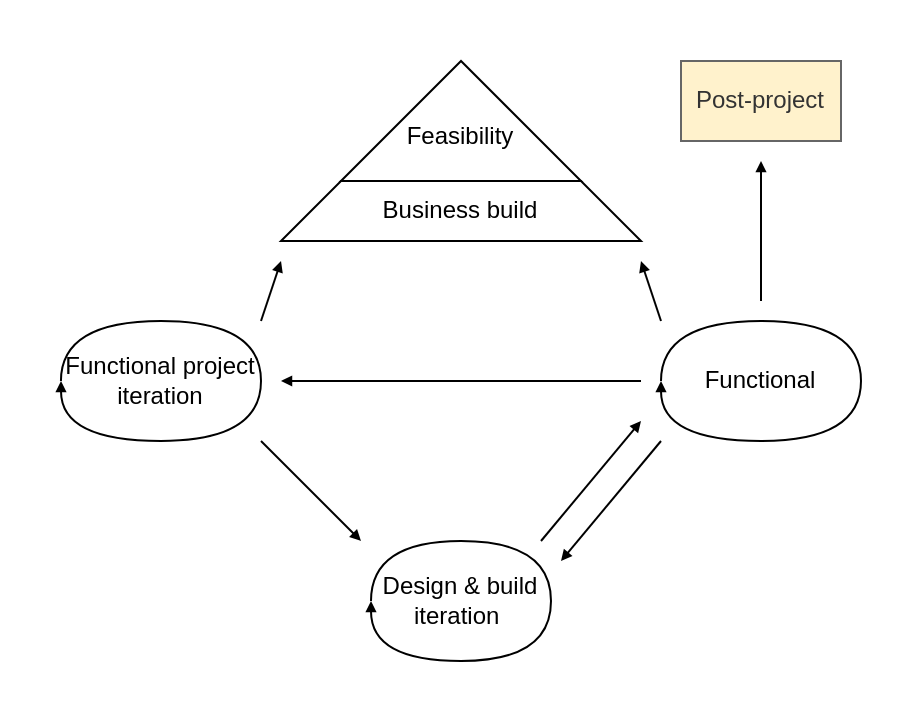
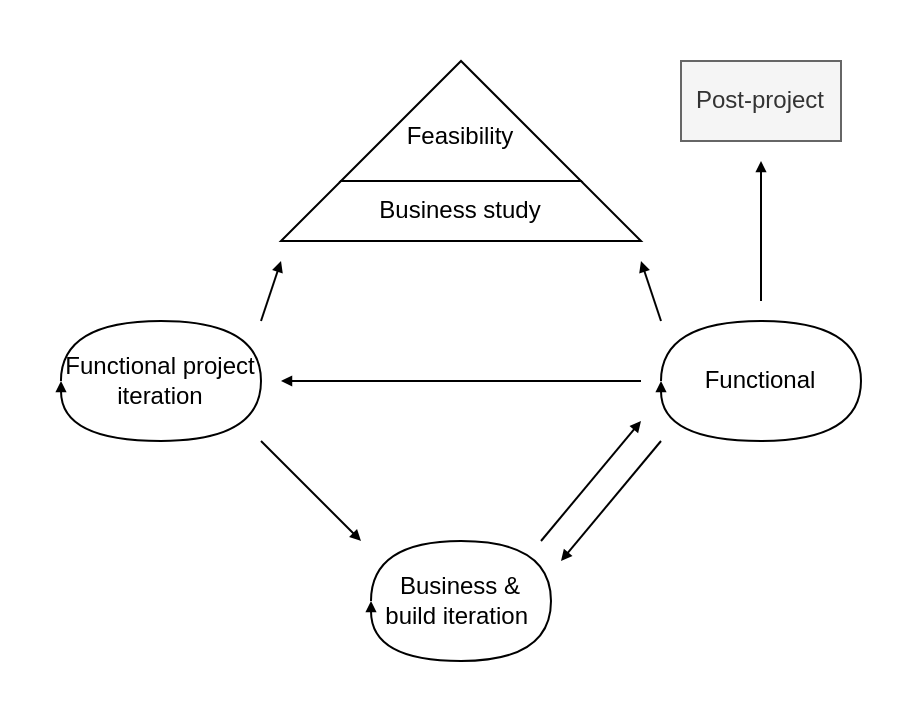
  <mxCell id="0" />
  <mxCell id="1" parent="0" />
  <mxCell id="2" value="" style="rounded=0;whiteSpace=wrap;html=1;strokeColor=none;fontColor=#6C8EBF;fillColor=default;" parent="1" vertex="1"><mxGeometry x="20" y="20" width="420" height="320" as="geometry" /></mxCell>
- <mxCell id="3" value="Post-project" style="rounded=0;whiteSpace=wrap;html=1;fillColor=#fff2cc;fontColor=#333333;strokeColor=#666666;" vertex="1" parent="1"><mxGeometry x="340" y="30" width="80" height="40" as="geometry" /></mxCell>
+ <mxCell id="3" value="Post-project" style="rounded=0;whiteSpace=wrap;html=1;fillColor=#f5f5f5;fontColor=#333333;strokeColor=#666666;" vertex="1" parent="1"><mxGeometry x="340" y="30" width="80" height="40" as="geometry" /></mxCell>
  <mxCell id="4" value="&lt;br&gt;Feasibility" style="triangle;whiteSpace=wrap;html=1;rotation=0;direction=north;" vertex="1" parent="1"><mxGeometry x="170" y="30" width="120" height="60" as="geometry" /></mxCell>
- <mxCell id="5" value="Business build" style="shape=trapezoid;perimeter=trapezoidPerimeter;whiteSpace=wrap;html=1;fixedSize=1;size=30;" vertex="1" parent="1"><mxGeometry x="140" y="90" width="180" height="30" as="geometry" /></mxCell>
+ <mxCell id="5" value="Business study" style="shape=trapezoid;perimeter=trapezoidPerimeter;whiteSpace=wrap;html=1;fixedSize=1;size=30;" vertex="1" parent="1"><mxGeometry x="140" y="90" width="180" height="30" as="geometry" /></mxCell>
  <mxCell id="6" value="" style="group" vertex="1" connectable="0" parent="1"><mxGeometry x="185" y="270" width="90.0" height="60" as="geometry" /></mxCell>
  <mxCell id="7" value="" style="endArrow=block;html=1;edgeStyle=orthogonalEdgeStyle;curved=1;endFill=1;endSize=3;" edge="1" parent="6"><mxGeometry width="50" height="50" relative="1" as="geometry"><mxPoint y="30" as="sourcePoint" /><mxPoint y="30" as="targetPoint" /><Array as="points"><mxPoint /><mxPoint x="90.0" /><mxPoint x="90.0" y="60" /><mxPoint y="60" /></Array></mxGeometry></mxCell>
- <mxCell id="8" value="Design &amp;amp; build iteration&amp;nbsp;" style="rounded=0;whiteSpace=wrap;html=1;fillColor=none;strokeColor=none;" vertex="1" parent="6"><mxGeometry y="10" width="90" height="40" as="geometry" /></mxCell>
+ <mxCell id="8" value="Business &amp;amp; build iteration&amp;nbsp;" style="rounded=0;whiteSpace=wrap;html=1;fillColor=none;strokeColor=none;" vertex="1" parent="6"><mxGeometry y="10" width="90" height="40" as="geometry" /></mxCell>
  <mxCell id="9" value="" style="group" vertex="1" connectable="0" parent="1"><mxGeometry x="330" y="160" width="100" height="60" as="geometry" /></mxCell>
  <mxCell id="10" value="" style="endArrow=block;html=1;edgeStyle=orthogonalEdgeStyle;curved=1;endFill=1;endSize=3;" edge="1" parent="9"><mxGeometry width="50" height="50" relative="1" as="geometry"><mxPoint x="3.158e-14" y="30" as="sourcePoint" /><mxPoint y="30" as="targetPoint" /><Array as="points"><mxPoint /><mxPoint x="100" /><mxPoint x="100" y="60" /><mxPoint y="60" /></Array></mxGeometry></mxCell>
  <mxCell id="11" value="Functional" style="rounded=0;whiteSpace=wrap;html=1;fillColor=none;strokeColor=none;" vertex="1" parent="9"><mxGeometry y="10" width="100" height="40" as="geometry" /></mxCell>
  <mxCell id="12" value="" style="group" vertex="1" connectable="0" parent="1"><mxGeometry x="30" y="159.97" width="99.97" height="60" as="geometry" /></mxCell>
  <mxCell id="13" value="" style="endArrow=block;html=1;edgeStyle=orthogonalEdgeStyle;curved=1;endFill=1;endSize=3;" edge="1" parent="12"><mxGeometry width="50" height="50" relative="1" as="geometry"><mxPoint x="-0.033" y="29.97" as="sourcePoint" /><mxPoint y="30.03" as="targetPoint" /><Array as="points"><mxPoint /><mxPoint x="99.97" /><mxPoint x="99.97" y="60" /><mxPoint y="60" /></Array></mxGeometry></mxCell>
  <mxCell id="14" value="Functional project iteration" style="rounded=0;whiteSpace=wrap;html=1;fillColor=none;strokeColor=none;" vertex="1" parent="12"><mxGeometry y="10" width="99.97" height="40" as="geometry" /></mxCell>
  <mxCell id="15" value="" style="endArrow=none;startArrow=block;html=1;endSize=3;curved=1;startSize=3;endFill=0;startFill=1;" edge="1" parent="1"><mxGeometry width="50" height="50" relative="1" as="geometry"><mxPoint x="140" y="190" as="sourcePoint" /><mxPoint x="320" y="190" as="targetPoint" /></mxGeometry></mxCell>
  <mxCell id="16" value="" style="endArrow=none;startArrow=block;html=1;endSize=3;curved=1;startSize=3;endFill=0;startFill=1;" edge="1" parent="1"><mxGeometry width="50" height="50" relative="1" as="geometry"><mxPoint x="180" y="270" as="sourcePoint" /><mxPoint x="130" y="220" as="targetPoint" /></mxGeometry></mxCell>
  <mxCell id="17" value="" style="endArrow=none;startArrow=block;html=1;endSize=3;curved=1;startSize=3;endFill=0;startFill=1;" edge="1" parent="1"><mxGeometry width="50" height="50" relative="1" as="geometry"><mxPoint x="320" y="210" as="sourcePoint" /><mxPoint x="270" y="270" as="targetPoint" /></mxGeometry></mxCell>
  <mxCell id="18" value="" style="endArrow=none;startArrow=block;html=1;endSize=3;curved=1;startSize=3;endFill=0;startFill=1;" edge="1" parent="1"><mxGeometry width="50" height="50" relative="1" as="geometry"><mxPoint x="320" y="130" as="sourcePoint" /><mxPoint x="330" y="160" as="targetPoint" /></mxGeometry></mxCell>
  <mxCell id="19" value="" style="endArrow=none;startArrow=block;html=1;endSize=3;curved=1;startSize=3;endFill=0;startFill=1;" edge="1" parent="1"><mxGeometry width="50" height="50" relative="1" as="geometry"><mxPoint x="140" y="130" as="sourcePoint" /><mxPoint x="130" y="160" as="targetPoint" /></mxGeometry></mxCell>
  <mxCell id="20" value="" style="endArrow=none;startArrow=block;html=1;endSize=3;curved=1;startSize=3;endFill=0;startFill=1;" edge="1" parent="1"><mxGeometry width="50" height="50" relative="1" as="geometry"><mxPoint x="280" y="280" as="sourcePoint" /><mxPoint x="330" y="220" as="targetPoint" /></mxGeometry></mxCell>
  <mxCell id="21" value="" style="endArrow=block;html=1;fontSize=11;startSize=3;endSize=3;curved=1;endFill=1;" edge="1" parent="1"><mxGeometry width="50" height="50" relative="1" as="geometry"><mxPoint x="380" y="150" as="sourcePoint" /><mxPoint x="380" y="80" as="targetPoint" /></mxGeometry></mxCell>
